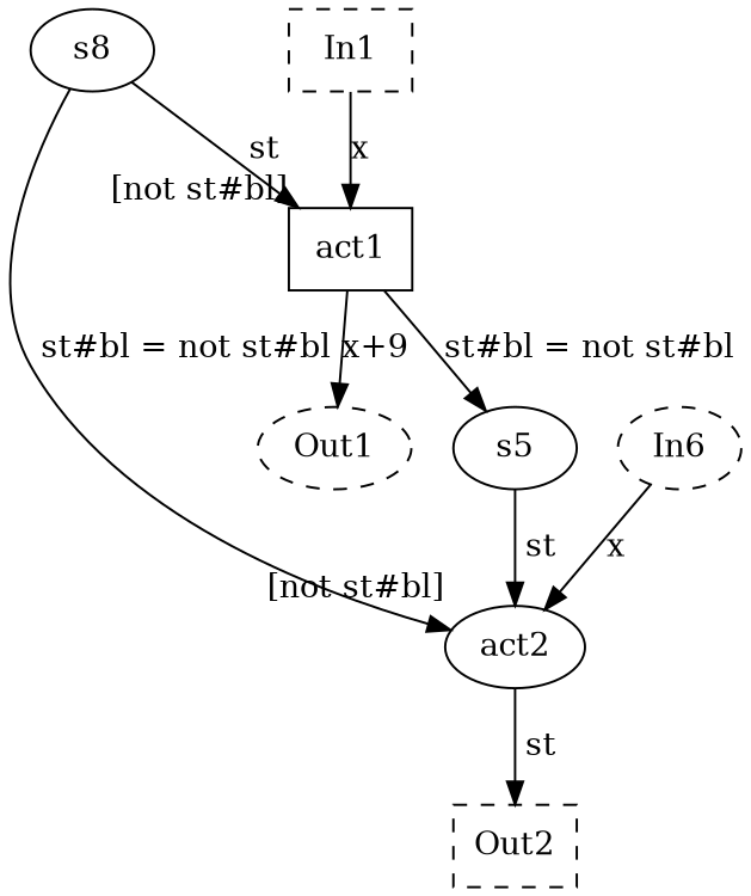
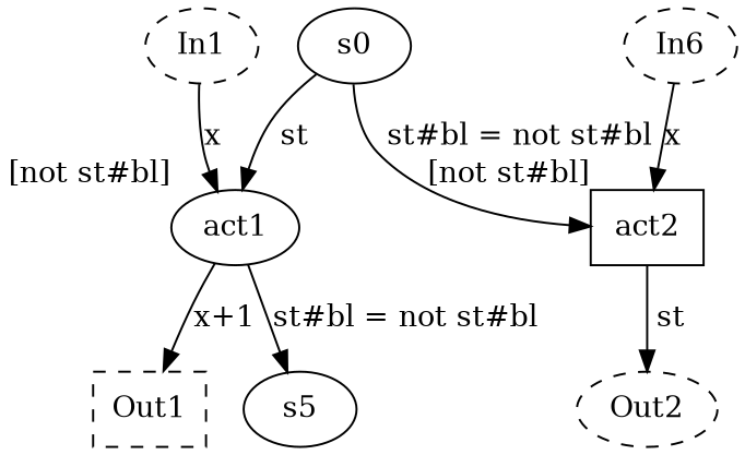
  digraph {
-   act1 [shape=box xlabel="[not st#bl]"]
+   act1 [shape=ellipse xlabel="[not st#bl]"]
    n2 [label=s5]
-   Out1 [style=dashed]
-   s0 [label=s8]
-   act2 [shape=ellipse xlabel="[not st#bl]"]
-   Out2 [style=dashed shape=box]
-   In1 [style=dashed shape=box]
+   Out1 [style=dashed shape=box]
+   s0
+   act2 [shape=box xlabel="[not st#bl]"]
+   Out2 [style=dashed]
+   In1 [style=dashed]
    n8 [label=In6 style=dashed]
    act1 -> n2 [label="st#bl = not st#bl"]
-   act1 -> Out1 [label="x+9"]
-   n2 -> act2 [label=" st"]
+   act1 -> Out1 [label="x+1"]
    s0 -> act1 [label=" st"]
    s0 -> act2 [label=" st#bl = not st#bl"]
    act2 -> Out2 [label=" st"]
    In1 -> act1 [label=x]
    n8 -> act2 [label=x]
  }
